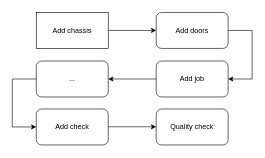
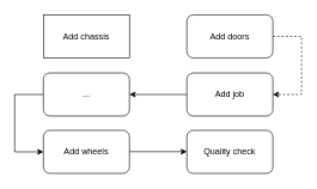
  <mxCell id="0" />
  <mxCell id="1" parent="0" />
- <mxCell id="2" value="" style="endArrow=classic;html=1;rounded=0;exitX=1;exitY=0.5;exitDx=0;exitDy=0;" edge="1" parent="1" source="3" target="4"><mxGeometry width="50" height="50" relative="1" as="geometry"><mxPoint x="210" y="200" as="sourcePoint" /><mxPoint x="270" y="190" as="targetPoint" /></mxGeometry></mxCell>
  <mxCell id="3" value="Add chassis" style="whiteSpace=wrap;html=1;rounded=0;" vertex="1" parent="1"><mxGeometry x="60" y="20" width="120" height="60" as="geometry" /></mxCell>
  <mxCell id="4" value="Add doors" style="rounded=1;whiteSpace=wrap;html=1;" vertex="1" parent="1"><mxGeometry x="260" y="20" width="120" height="60" as="geometry" /></mxCell>
  <mxCell id="5" value="Add job" style="rounded=1;whiteSpace=wrap;html=1;" vertex="1" parent="1"><mxGeometry x="260" y="101" width="120" height="60" as="geometry" /></mxCell>
- <mxCell id="6" value="" style="endArrow=classic;html=1;rounded=0;exitX=1;exitY=0.5;exitDx=0;exitDy=0;entryX=1;entryY=0.5;entryDx=0;entryDy=0;" edge="1" parent="1" source="4" target="5"><mxGeometry width="50" height="50" relative="1" as="geometry"><mxPoint x="250" y="240" as="sourcePoint" /><mxPoint x="300" y="190" as="targetPoint" /><Array as="points"><mxPoint x="420" y="50" /><mxPoint x="420" y="131" /></Array></mxGeometry></mxCell>
+ <mxCell id="6" value="" style="endArrow=classic;html=1;rounded=0;exitX=1;exitY=0.5;exitDx=0;exitDy=0;entryX=1;entryY=0.5;entryDx=0;entryDy=0;dashed=1;" edge="1" parent="1" source="4" target="5"><mxGeometry width="50" height="50" relative="1" as="geometry"><mxPoint x="250" y="240" as="sourcePoint" /><mxPoint x="300" y="190" as="targetPoint" /><Array as="points"><mxPoint x="420" y="50" /><mxPoint x="420" y="131" /></Array></mxGeometry></mxCell>
  <mxCell id="7" value="..." style="whiteSpace=wrap;html=1;rounded=1;" vertex="1" parent="1"><mxGeometry x="60" y="101" width="120" height="60" as="geometry" /></mxCell>
  <mxCell id="8" value="" style="endArrow=classic;html=1;rounded=0;entryX=1;entryY=0.5;entryDx=0;entryDy=0;exitX=0;exitY=0.5;exitDx=0;exitDy=0;" edge="1" parent="1" source="5" target="7"><mxGeometry width="50" height="50" relative="1" as="geometry"><mxPoint x="200" y="246" as="sourcePoint" /><mxPoint x="250" y="196" as="targetPoint" /></mxGeometry></mxCell>
  <mxCell id="9" value="" style="endArrow=classic;html=1;rounded=0;exitX=0;exitY=0.5;exitDx=0;exitDy=0;entryX=0;entryY=0.5;entryDx=0;entryDy=0;" edge="1" parent="1" source="7" target="11"><mxGeometry width="50" height="50" relative="1" as="geometry"><mxPoint x="-20" y="126" as="sourcePoint" /><mxPoint x="60" y="231" as="targetPoint" /><Array as="points"><mxPoint x="20" y="131" /><mxPoint x="20" y="211" /></Array></mxGeometry></mxCell>
  <mxCell id="10" value="Quality check" style="rounded=1;whiteSpace=wrap;html=1;" vertex="1" parent="1"><mxGeometry x="260" y="181" width="120" height="60" as="geometry" /></mxCell>
- <mxCell id="11" value="Add check" style="whiteSpace=wrap;html=1;rounded=1;" vertex="1" parent="1"><mxGeometry x="60" y="181" width="120" height="60" as="geometry" /></mxCell>
+ <mxCell id="11" value="Add wheels" style="whiteSpace=wrap;html=1;rounded=1;" vertex="1" parent="1"><mxGeometry x="60" y="181" width="120" height="60" as="geometry" /></mxCell>
  <mxCell id="12" value="" style="endArrow=classic;html=1;rounded=0;exitX=1;exitY=0.5;exitDx=0;exitDy=0;" edge="1" parent="1"><mxGeometry width="50" height="50" relative="1" as="geometry"><mxPoint x="180" y="210.69" as="sourcePoint" /><mxPoint x="260" y="210.69" as="targetPoint" /></mxGeometry></mxCell>
